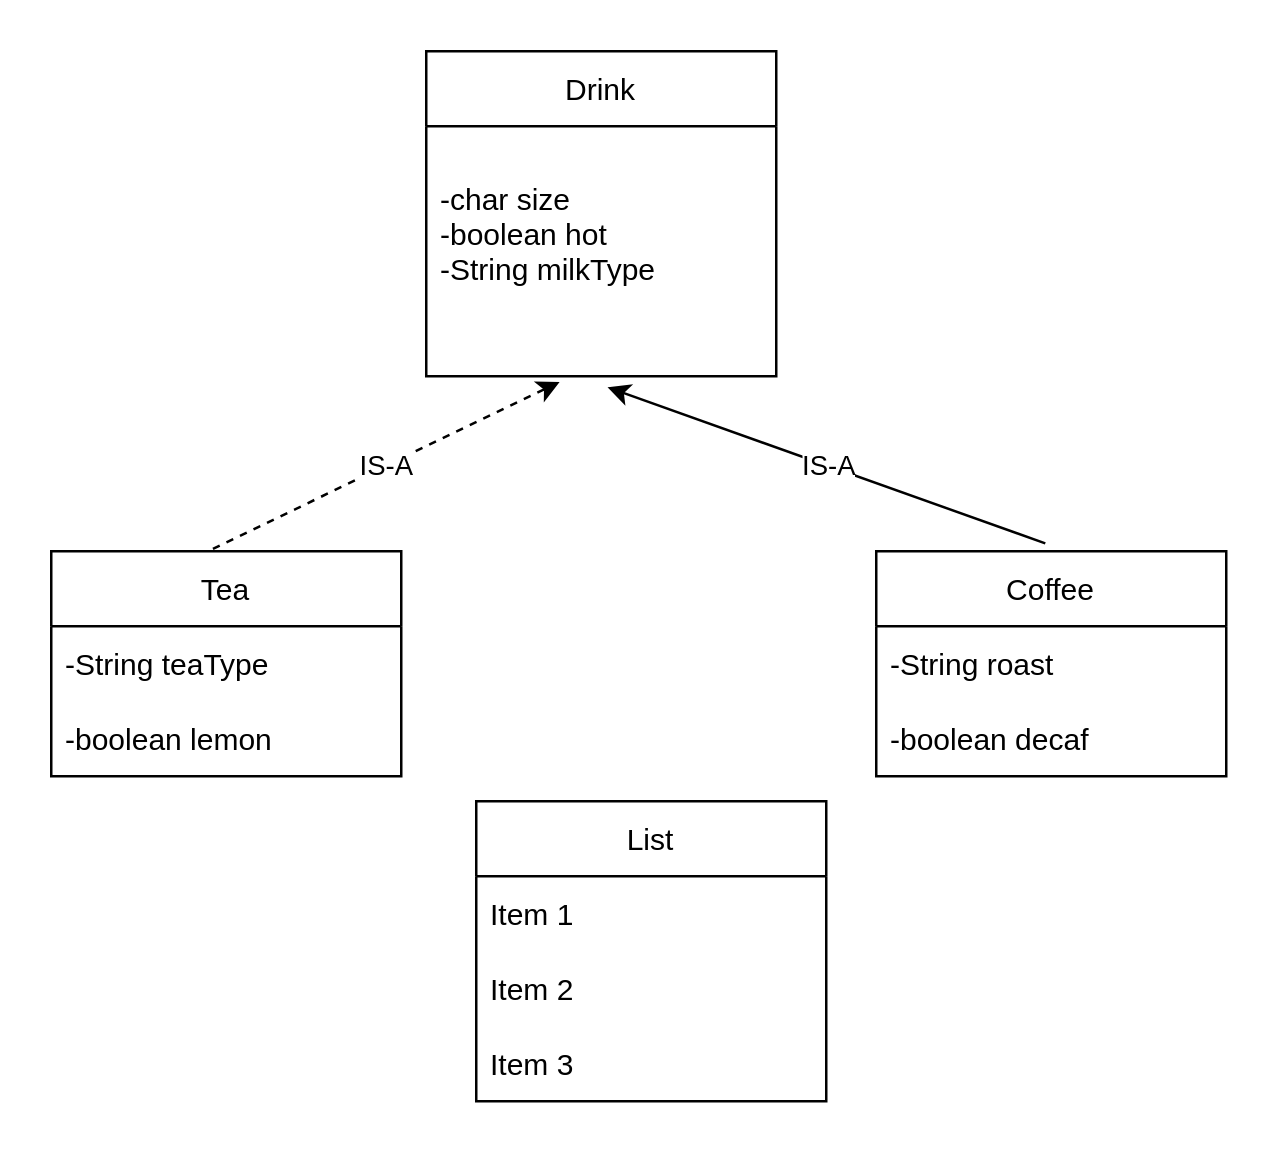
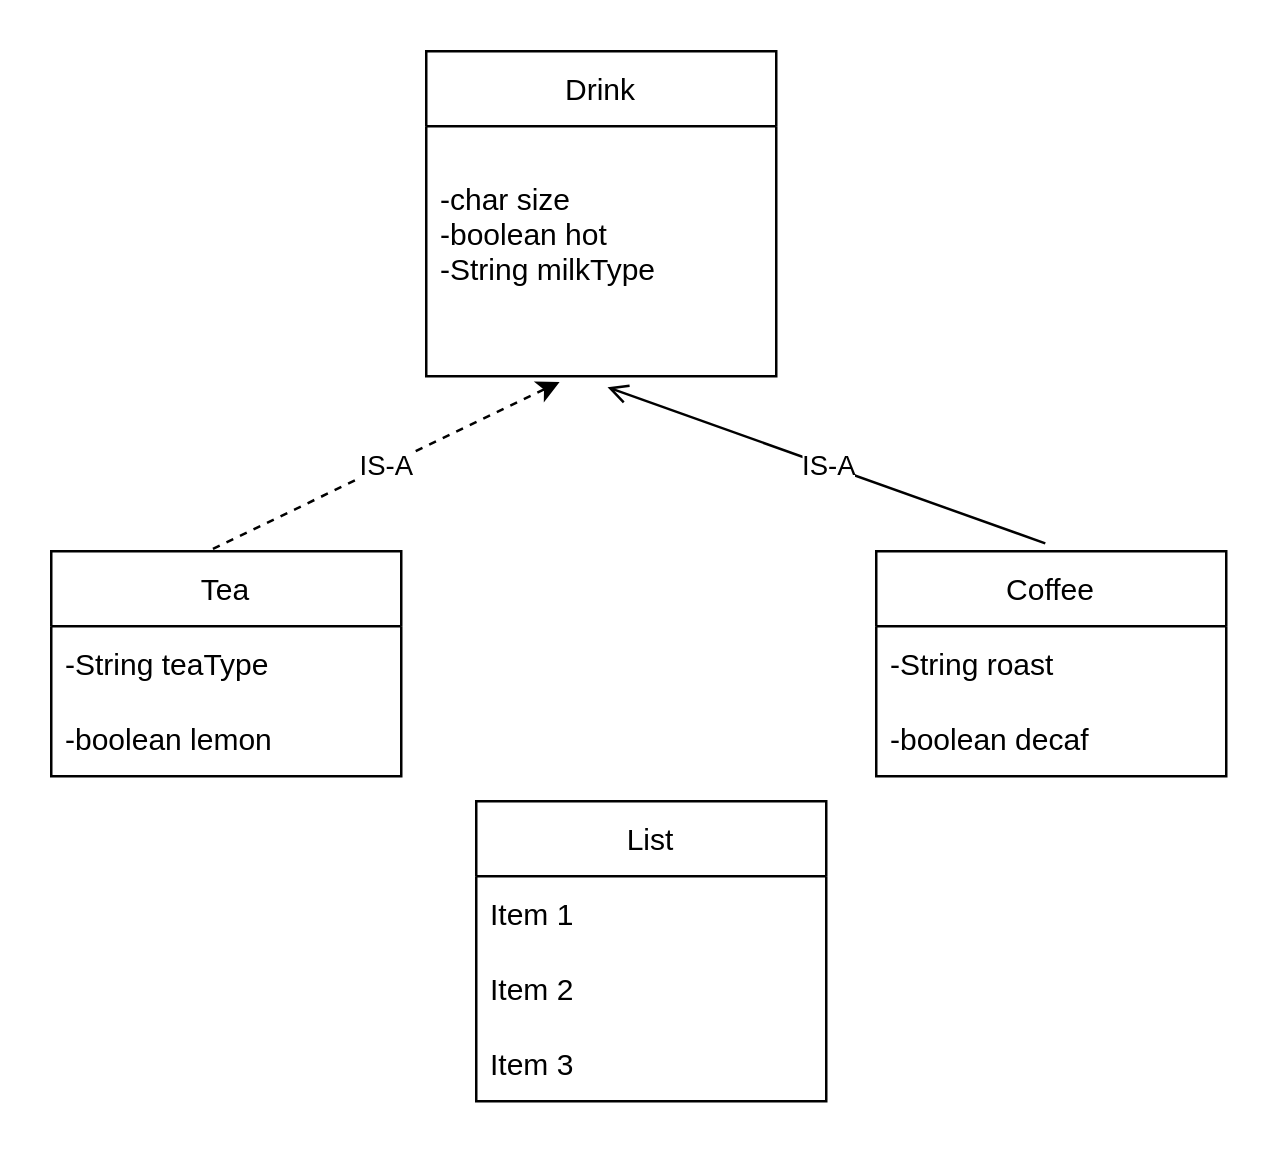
  <mxCell id="0" />
  <mxCell id="1" parent="0" />
  <mxCell id="2" value="Drink" style="swimlane;fontStyle=0;childLayout=stackLayout;horizontal=1;startSize=30;horizontalStack=0;resizeParent=1;resizeParentMax=0;resizeLast=0;collapsible=1;marginBottom=0;" parent="1" vertex="1"><mxGeometry x="170" y="20" width="140" height="130" as="geometry" /></mxCell>
  <mxCell id="3" value="-char size&#10;-boolean hot&#10;-String milkType&#10;" style="text;strokeColor=none;fillColor=none;align=left;verticalAlign=middle;spacingLeft=4;spacingRight=4;overflow=hidden;points=[[0,0.5],[1,0.5]];portConstraint=eastwest;rotatable=0;" parent="2" vertex="1"><mxGeometry y="30" width="140" height="100" as="geometry" /></mxCell>
  <mxCell id="4" value="Tea" style="swimlane;fontStyle=0;childLayout=stackLayout;horizontal=1;startSize=30;horizontalStack=0;resizeParent=1;resizeParentMax=0;resizeLast=0;collapsible=1;marginBottom=0;" parent="1" vertex="1"><mxGeometry x="20" y="220" width="140" height="90" as="geometry" /></mxCell>
  <mxCell id="5" value="-String teaType" style="text;strokeColor=none;fillColor=none;align=left;verticalAlign=middle;spacingLeft=4;spacingRight=4;overflow=hidden;points=[[0,0.5],[1,0.5]];portConstraint=eastwest;rotatable=0;" parent="4" vertex="1"><mxGeometry y="30" width="140" height="30" as="geometry" /></mxCell>
  <mxCell id="6" value="-boolean lemon" style="text;strokeColor=none;fillColor=none;align=left;verticalAlign=middle;spacingLeft=4;spacingRight=4;overflow=hidden;points=[[0,0.5],[1,0.5]];portConstraint=eastwest;rotatable=0;" parent="4" vertex="1"><mxGeometry y="60" width="140" height="30" as="geometry" /></mxCell>
  <mxCell id="7" value="IS-A" style="endArrow=classic;html=1;rounded=0;exitX=0.462;exitY=-0.011;exitDx=0;exitDy=0;exitPerimeter=0;entryX=0.381;entryY=1.023;entryDx=0;entryDy=0;entryPerimeter=0;dashed=1;" parent="1" source="4" target="3" edge="1"><mxGeometry relative="1" as="geometry"><mxPoint x="239.02" y="113" as="sourcePoint" /><mxPoint x="110" y="140" as="targetPoint" /></mxGeometry></mxCell>
  <mxCell id="8" value="Coffee" style="swimlane;fontStyle=0;childLayout=stackLayout;horizontal=1;startSize=30;horizontalStack=0;resizeParent=1;resizeParentMax=0;resizeLast=0;collapsible=1;marginBottom=0;" parent="1" vertex="1"><mxGeometry x="350" y="220" width="140" height="90" as="geometry" /></mxCell>
  <mxCell id="9" value="-String roast" style="text;strokeColor=none;fillColor=none;align=left;verticalAlign=middle;spacingLeft=4;spacingRight=4;overflow=hidden;points=[[0,0.5],[1,0.5]];portConstraint=eastwest;rotatable=0;" parent="8" vertex="1"><mxGeometry y="30" width="140" height="30" as="geometry" /></mxCell>
  <mxCell id="10" value="-boolean decaf" style="text;strokeColor=none;fillColor=none;align=left;verticalAlign=middle;spacingLeft=4;spacingRight=4;overflow=hidden;points=[[0,0.5],[1,0.5]];portConstraint=eastwest;rotatable=0;" parent="8" vertex="1"><mxGeometry y="60" width="140" height="30" as="geometry" /></mxCell>
- <mxCell id="11" value="" style="endArrow=classic;html=1;rounded=0;exitX=0.483;exitY=-0.035;exitDx=0;exitDy=0;exitPerimeter=0;entryX=0.518;entryY=1.044;entryDx=0;entryDy=0;entryPerimeter=0;" parent="1" source="8" target="3" edge="1"><mxGeometry relative="1" as="geometry"><mxPoint x="242.94" y="113.99" as="sourcePoint" /><mxPoint x="410" y="130" as="targetPoint" /></mxGeometry></mxCell>
+ <mxCell id="11" value="" style="endArrow=open;html=1;rounded=0;exitX=0.483;exitY=-0.035;exitDx=0;exitDy=0;exitPerimeter=0;entryX=0.518;entryY=1.044;entryDx=0;entryDy=0;entryPerimeter=0;" parent="1" source="8" target="3" edge="1"><mxGeometry relative="1" as="geometry"><mxPoint x="242.94" y="113.99" as="sourcePoint" /><mxPoint x="410" y="130" as="targetPoint" /></mxGeometry></mxCell>
  <mxCell id="12" value="IS-A" style="edgeLabel;resizable=0;html=1;align=center;verticalAlign=middle;" parent="11" connectable="0" vertex="1"><mxGeometry relative="1" as="geometry" /></mxCell>
  <mxCell id="13" value="List" style="swimlane;fontStyle=0;childLayout=stackLayout;horizontal=1;startSize=30;horizontalStack=0;resizeParent=1;resizeParentMax=0;resizeLast=0;collapsible=1;marginBottom=0;" parent="1" vertex="1"><mxGeometry x="190" y="320" width="140" height="120" as="geometry" /></mxCell>
  <mxCell id="14" value="Item 1" style="text;strokeColor=none;fillColor=none;align=left;verticalAlign=middle;spacingLeft=4;spacingRight=4;overflow=hidden;points=[[0,0.5],[1,0.5]];portConstraint=eastwest;rotatable=0;" parent="13" vertex="1"><mxGeometry y="30" width="140" height="30" as="geometry" /></mxCell>
  <mxCell id="15" value="Item 2" style="text;strokeColor=none;fillColor=none;align=left;verticalAlign=middle;spacingLeft=4;spacingRight=4;overflow=hidden;points=[[0,0.5],[1,0.5]];portConstraint=eastwest;rotatable=0;" parent="13" vertex="1"><mxGeometry y="60" width="140" height="30" as="geometry" /></mxCell>
  <mxCell id="16" value="Item 3" style="text;strokeColor=none;fillColor=none;align=left;verticalAlign=middle;spacingLeft=4;spacingRight=4;overflow=hidden;points=[[0,0.5],[1,0.5]];portConstraint=eastwest;rotatable=0;" parent="13" vertex="1"><mxGeometry y="90" width="140" height="30" as="geometry" /></mxCell>
